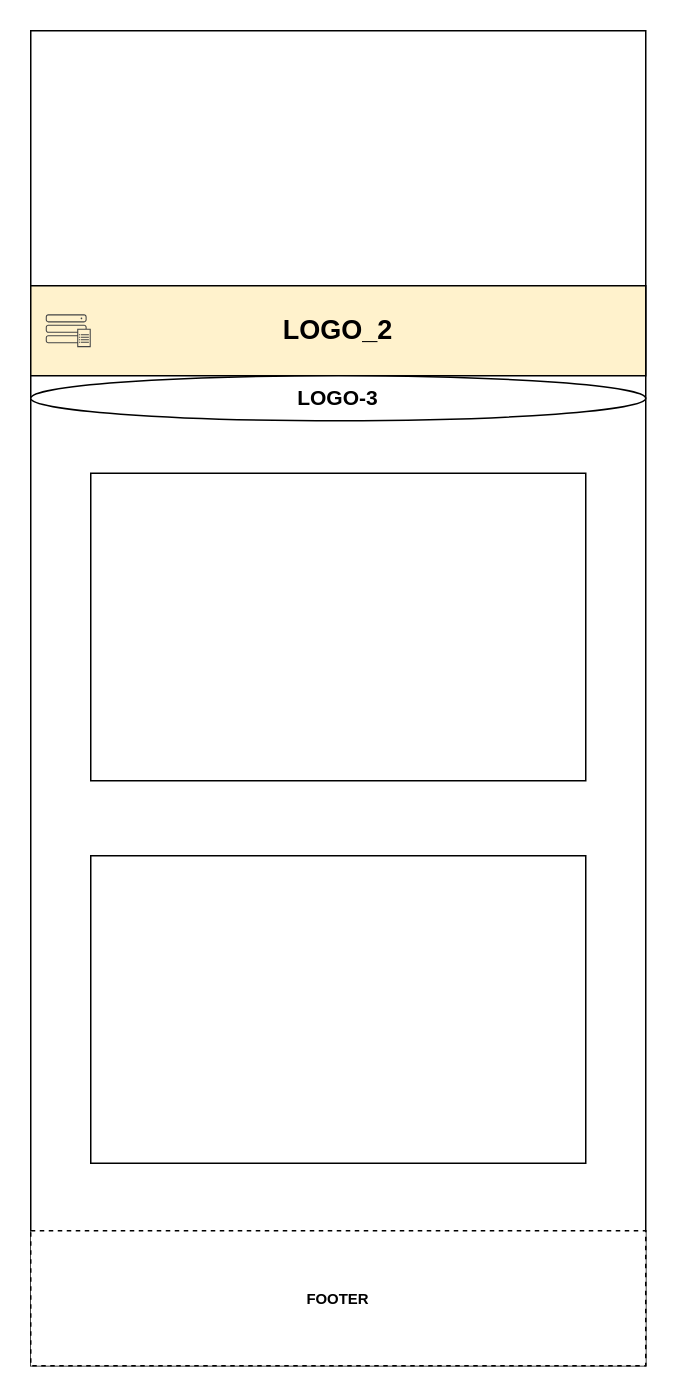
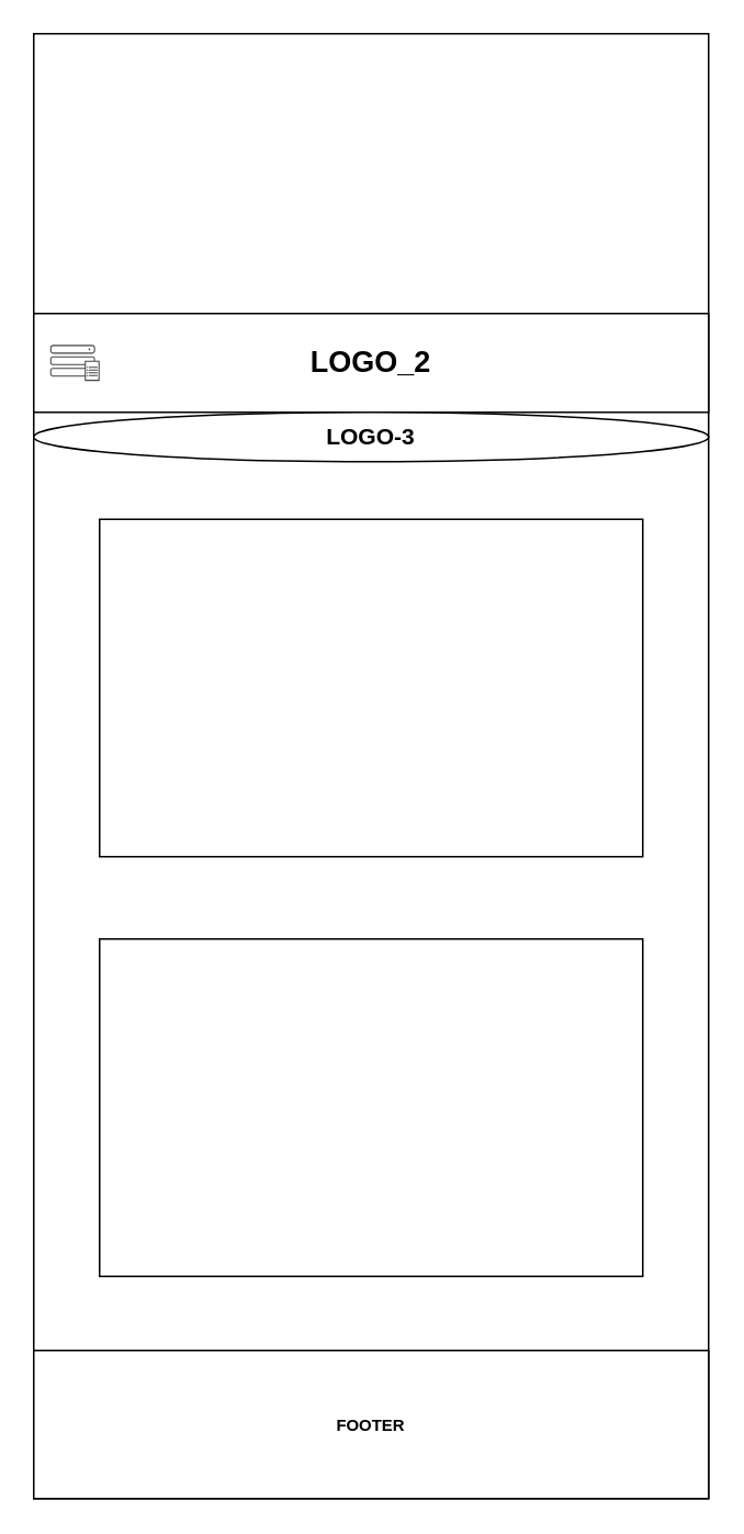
  <mxCell id="0" />
  <mxCell id="1" parent="0" />
  <mxCell id="2" value="" style="rounded=0;whiteSpace=wrap;html=1;" vertex="1" parent="1"><mxGeometry x="20" y="20" width="410" height="890" as="geometry" /></mxCell>
- <mxCell id="3" value="&lt;h2&gt;LOGO_2&lt;/h2&gt;" style="rounded=0;whiteSpace=wrap;html=1;fillColor=#fff2cc;" vertex="1" parent="1"><mxGeometry x="20" y="190" width="410" height="60" as="geometry" /></mxCell>
+ <mxCell id="3" value="&lt;h2&gt;LOGO_2&lt;/h2&gt;" style="rounded=0;whiteSpace=wrap;html=1;" vertex="1" parent="1"><mxGeometry x="20" y="190" width="410" height="60" as="geometry" /></mxCell>
  <mxCell id="4" value="" style="sketch=0;pointerEvents=1;shadow=0;dashed=0;html=1;strokeColor=none;fillColor=#434445;aspect=fixed;labelPosition=center;verticalLabelPosition=bottom;verticalAlign=top;align=center;outlineConnect=0;shape=mxgraph.vvd.array_manager;" vertex="1" parent="1"><mxGeometry x="30" y="209.05" width="30" height="21.9" as="geometry" /></mxCell>
  <mxCell id="5" value="&lt;h3&gt;LOGO-3&lt;/h3&gt;" style="ellipse;whiteSpace=wrap;html=1;" vertex="1" parent="1"><mxGeometry x="20" y="250" width="410" height="30" as="geometry" /></mxCell>
  <mxCell id="6" value="" style="rounded=0;whiteSpace=wrap;html=1;" vertex="1" parent="1"><mxGeometry x="60" y="315" width="330" height="205" as="geometry" /></mxCell>
  <mxCell id="7" style="edgeStyle=orthogonalEdgeStyle;rounded=0;orthogonalLoop=1;jettySize=auto;html=1;exitX=0.5;exitY=1;exitDx=0;exitDy=0;" edge="1" parent="1" source="6" target="6"><mxGeometry relative="1" as="geometry" /></mxCell>
  <mxCell id="8" value="" style="rounded=0;whiteSpace=wrap;html=1;" vertex="1" parent="1"><mxGeometry x="60" y="570" width="330" height="205" as="geometry" /></mxCell>
- <mxCell id="9" value="&lt;h5&gt;FOOTER&lt;/h5&gt;" style="rounded=0;whiteSpace=wrap;html=1;dashed=1;" vertex="1" parent="1"><mxGeometry x="20" y="820" width="410" height="90" as="geometry" /></mxCell>
+ <mxCell id="9" value="&lt;h5&gt;FOOTER&lt;/h5&gt;" style="rounded=0;whiteSpace=wrap;html=1;" vertex="1" parent="1"><mxGeometry x="20" y="820" width="410" height="90" as="geometry" /></mxCell>
